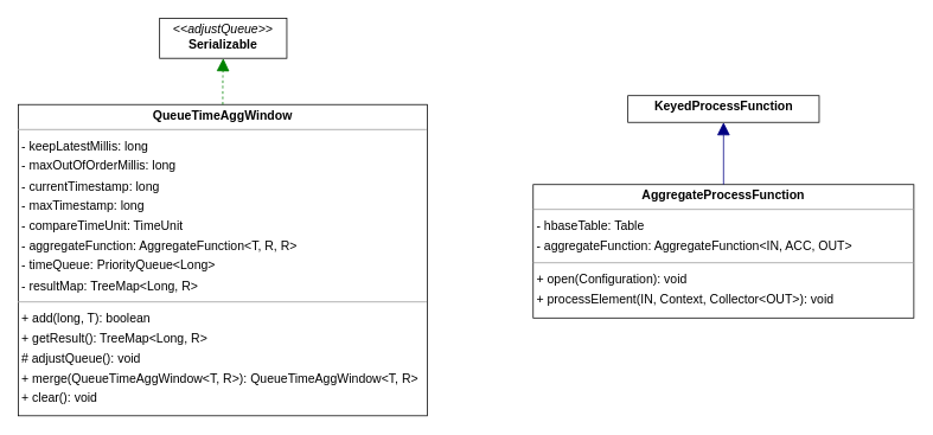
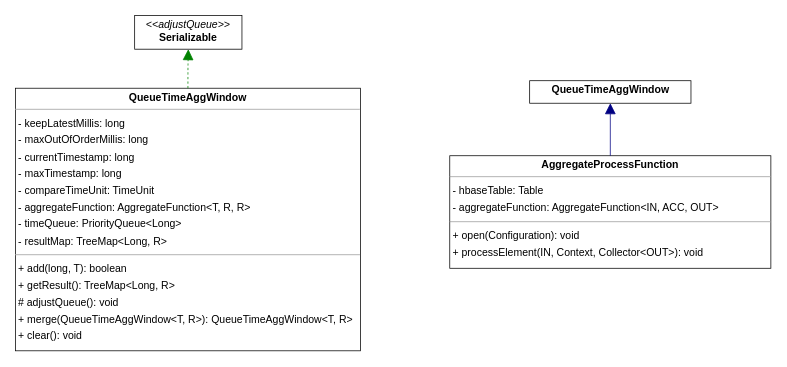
  <mxCell id="0" />
  <mxCell id="1" parent="0" />
  <mxCell id="2" value="&lt;p style=&quot;margin:0px;margin-top:4px;text-align:center;&quot;&gt;&lt;b&gt;QueueTimeAggWindow&lt;/b&gt;&lt;/p&gt;&lt;hr size=&quot;1&quot;&gt;&lt;p style=&quot;margin:0 0 0 4px;line-height:1.6;&quot;&gt;- keepLatestMillis: long&lt;br&gt;&lt;/p&gt;&lt;p style=&quot;margin:0 0 0 4px;line-height:1.6;&quot;&gt;- maxOutOfOrderMillis: long&lt;br&gt;&lt;/p&gt;&lt;p style=&quot;margin:0 0 0 4px;line-height:1.6;&quot;&gt;- currentTimestamp: long&lt;br&gt;&lt;/p&gt;&lt;p style=&quot;margin:0 0 0 4px;line-height:1.6;&quot;&gt;- maxTimestamp: long&lt;/p&gt;&lt;p style=&quot;margin:0 0 0 4px;line-height:1.6;&quot;&gt;- compareTimeUnit: TimeUnit&lt;br&gt;- aggregateFunction: AggregateFunction&amp;lt;T, R, R&amp;gt;&lt;br&gt;&lt;/p&gt;&lt;p style=&quot;margin:0 0 0 4px;line-height:1.6;&quot;&gt;- timeQueue: PriorityQueue&amp;lt;Long&amp;gt;&lt;br&gt;- resultMap: TreeMap&amp;lt;Long, R&amp;gt;&lt;/p&gt;&lt;hr size=&quot;1&quot;&gt;&lt;p style=&quot;margin:0 0 0 4px;line-height:1.6;&quot;&gt;+ add(long, T): boolean&lt;br&gt;&lt;/p&gt;&lt;p style=&quot;margin:0 0 0 4px;line-height:1.6;&quot;&gt;+ getResult(): TreeMap&amp;lt;Long, R&amp;gt;&lt;br&gt;&lt;/p&gt;&lt;p style=&quot;margin:0 0 0 4px;line-height:1.6;&quot;&gt;# adjustQueue(): void&lt;br&gt;&lt;/p&gt;&lt;p style=&quot;margin:0 0 0 4px;line-height:1.6;&quot;&gt;+ merge(QueueTimeAggWindow&amp;lt;T, R&amp;gt;): QueueTimeAggWindow&amp;lt;T, R&amp;gt;&lt;br&gt;+ clear(): void&lt;br&gt;&lt;/p&gt;" style="verticalAlign=top;align=left;overflow=fill;fontSize=14;fontFamily=Helvetica;html=1;rounded=0;shadow=0;comic=0;labelBackgroundColor=none;strokeWidth=1;" parent="1" vertex="1"><mxGeometry x="20" y="117" width="460" height="350" as="geometry" /></mxCell>
  <mxCell id="3" value="&lt;p style=&quot;margin:0px;margin-top:4px;text-align:center;&quot;&gt;&lt;i&gt;&amp;lt;&amp;lt;adjustQueue&amp;gt;&amp;gt;&lt;/i&gt;&lt;br/&gt;&lt;b&gt;Serializable&lt;/b&gt;&lt;/p&gt;&lt;hr size=&quot;1&quot;/&gt;" style="verticalAlign=top;align=left;overflow=fill;fontSize=14;fontFamily=Helvetica;html=1;rounded=0;shadow=0;comic=0;labelBackgroundColor=none;strokeWidth=1;" parent="1" vertex="1"><mxGeometry x="179" y="20" width="143" height="45" as="geometry" /></mxCell>
  <mxCell id="4" value="" style="html=1;rounded=1;edgeStyle=orthogonalEdgeStyle;dashed=1;startArrow=none;endArrow=block;endSize=12;strokeColor=#008200;exitX=0.500;exitY=0.000;exitDx=0;exitDy=0;entryX=0.500;entryY=1.001;entryDx=0;entryDy=0;" parent="1" source="2" target="3" edge="1"><mxGeometry width="50" height="50" relative="1" as="geometry"><Array as="points" /></mxGeometry></mxCell>
  <mxCell id="5" value="&lt;p style=&quot;margin:0px;margin-top:4px;text-align:center;&quot;&gt;&lt;b&gt;AggregateProcessFunction&lt;/b&gt;&lt;/p&gt;&lt;hr size=&quot;1&quot;&gt;&lt;p style=&quot;margin:0 0 0 4px;line-height:1.6;&quot;&gt;&lt;/p&gt;&lt;p style=&quot;margin:0 0 0 4px;line-height:1.6;&quot;&gt;- hbaseTable: Table&lt;br&gt;- aggregateFunction: AggregateFunction&amp;lt;IN, ACC, OUT&amp;gt;&lt;/p&gt;&lt;hr size=&quot;1&quot;&gt;&lt;p style=&quot;margin:0 0 0 4px;line-height:1.6;&quot;&gt;+ open(Configuration): void&lt;br&gt;+ processElement(IN, Context, Collector&amp;lt;OUT&amp;gt;): void&lt;/p&gt;" style="verticalAlign=top;align=left;overflow=fill;fontSize=14;fontFamily=Helvetica;html=1;rounded=0;shadow=0;comic=0;labelBackgroundColor=none;strokeWidth=1;" parent="1" vertex="1"><mxGeometry x="599" y="207" width="428" height="150" as="geometry" /></mxCell>
- <mxCell id="6" value="&lt;p style=&quot;margin:0px;margin-top:4px;text-align:center;&quot;&gt;&lt;b&gt;KeyedProcessFunction&lt;/b&gt;&lt;/p&gt;&lt;p style=&quot;margin:0 0 0 4px;line-height:1.6;&quot;&gt;&lt;br&gt;&lt;/p&gt;" style="verticalAlign=top;align=left;overflow=fill;fontSize=14;fontFamily=Helvetica;html=1;rounded=0;shadow=0;comic=0;labelBackgroundColor=none;strokeWidth=1;" parent="1" vertex="1"><mxGeometry x="705.5" y="107" width="215" height="30" as="geometry" /></mxCell>
+ <mxCell id="6" value="&lt;p style=&quot;margin:0px;margin-top:4px;text-align:center;&quot;&gt;&lt;b&gt;QueueTimeAggWindow&lt;/b&gt;&lt;/p&gt;&lt;p style=&quot;margin:0 0 0 4px;line-height:1.6;&quot;&gt;&lt;br&gt;&lt;/p&gt;" style="verticalAlign=top;align=left;overflow=fill;fontSize=14;fontFamily=Helvetica;html=1;rounded=0;shadow=0;comic=0;labelBackgroundColor=none;strokeWidth=1;" parent="1" vertex="1"><mxGeometry x="705.5" y="107" width="215" height="30" as="geometry" /></mxCell>
  <mxCell id="7" value="" style="html=1;rounded=1;edgeStyle=orthogonalEdgeStyle;dashed=0;startArrow=none;endArrow=block;endSize=12;strokeColor=#000082;exitX=0.500;exitY=0.000;exitDx=0;exitDy=0;entryX=0.500;entryY=1.000;entryDx=0;entryDy=0;" parent="1" source="5" target="6" edge="1"><mxGeometry width="50" height="50" relative="1" as="geometry"><Array as="points" /></mxGeometry></mxCell>
